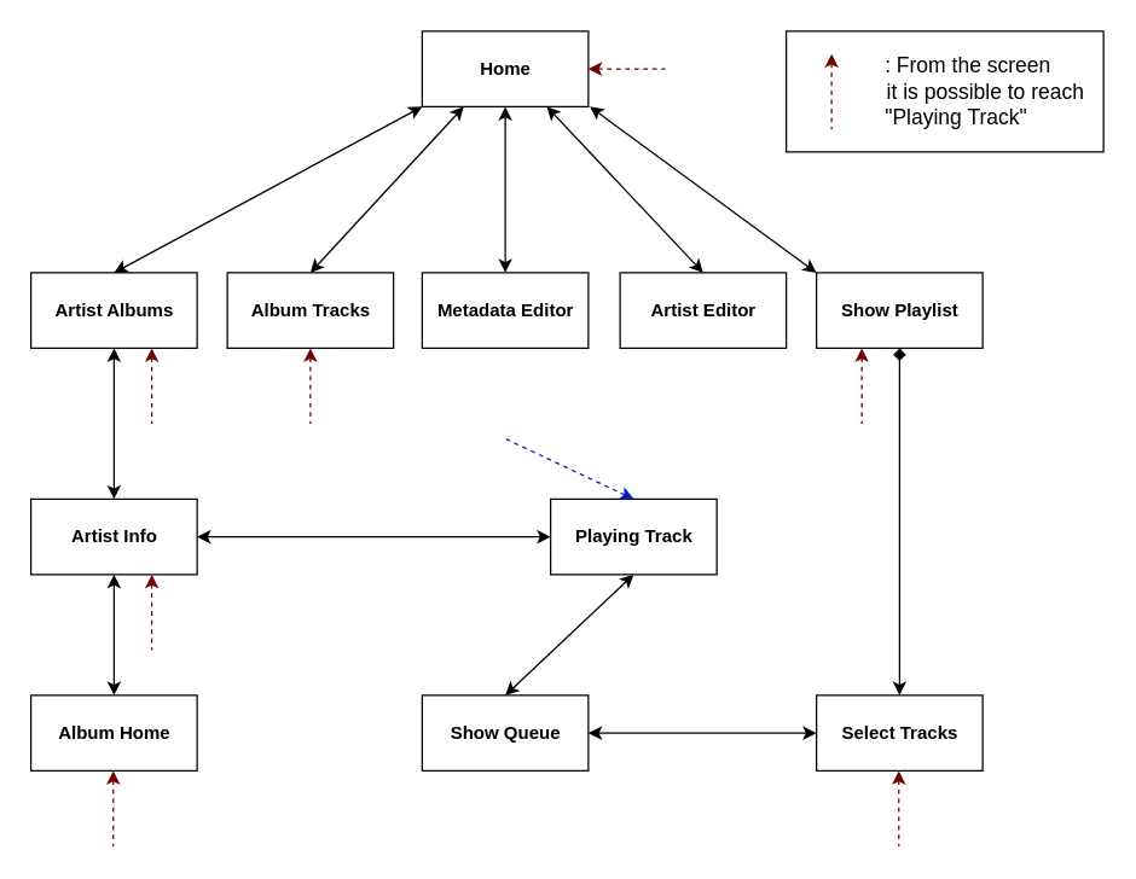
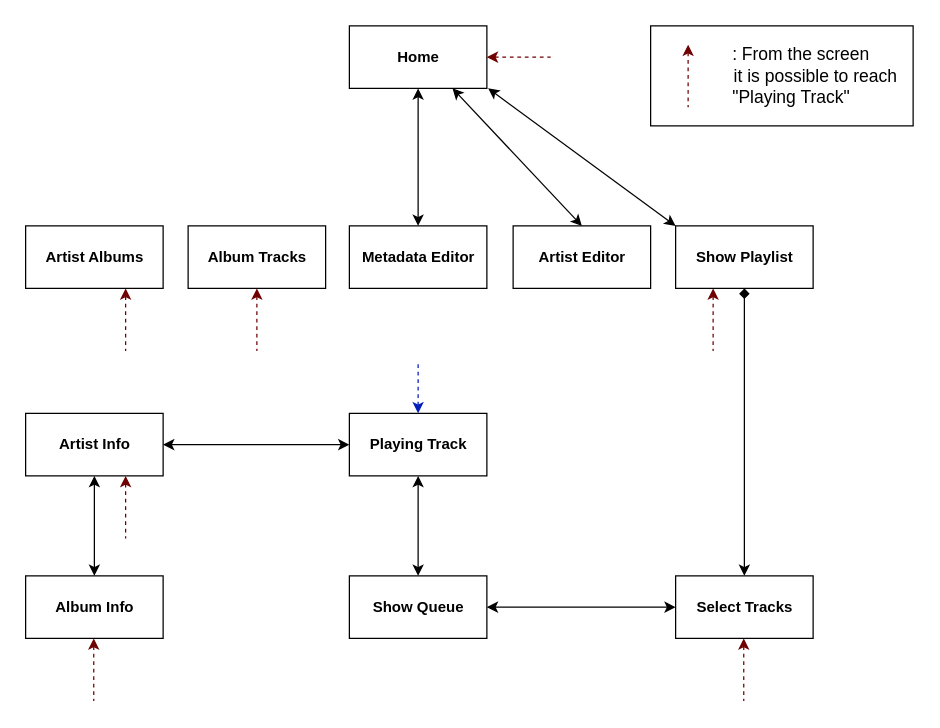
  <mxCell id="0" />
  <mxCell id="1" parent="0" />
  <mxCell id="2" value="&lt;b&gt;Home&lt;/b&gt;" style="html=1;" parent="1" vertex="1"><mxGeometry x="279" y="20" width="110" height="50" as="geometry" /></mxCell>
  <mxCell id="3" value="&lt;b&gt;Artist Editor&lt;/b&gt;" style="html=1;" parent="1" vertex="1"><mxGeometry x="410" y="180" width="110" height="50" as="geometry" /></mxCell>
  <mxCell id="4" value="&lt;div&gt;&lt;b&gt;Metadata Editor&lt;/b&gt;&lt;/div&gt;" style="html=1;" parent="1" vertex="1"><mxGeometry x="279" y="180" width="110" height="50" as="geometry" /></mxCell>
  <mxCell id="5" value="&lt;b&gt;Artist Info&lt;/b&gt;" style="html=1;" parent="1" vertex="1"><mxGeometry x="20" y="330" width="110" height="50" as="geometry" /></mxCell>
- <mxCell id="6" value="&lt;div&gt;&lt;b&gt;Album Home&lt;/b&gt;&lt;/div&gt;" style="html=1;" parent="1" vertex="1"><mxGeometry x="20" y="460" width="110" height="50" as="geometry" /></mxCell>
+ <mxCell id="6" value="&lt;div&gt;&lt;b&gt;Album Info&lt;/b&gt;&lt;/div&gt;" style="html=1;" parent="1" vertex="1"><mxGeometry x="20" y="460" width="110" height="50" as="geometry" /></mxCell>
  <mxCell id="7" value="&lt;div&gt;&lt;b&gt;Album Tracks&lt;/b&gt;&lt;/div&gt;" style="html=1;" parent="1" vertex="1"><mxGeometry x="150" y="180" width="110" height="50" as="geometry" /></mxCell>
  <mxCell id="8" value="&lt;div&gt;&lt;b&gt;Artist Albums&lt;/b&gt;&lt;/div&gt;" style="html=1;" parent="1" vertex="1"><mxGeometry x="20" y="180" width="110" height="50" as="geometry" /></mxCell>
- <mxCell id="9" value="&lt;b&gt;Playing Track&lt;/b&gt;" style="html=1;" parent="1" vertex="1"><mxGeometry x="364" y="330" width="110" height="50" as="geometry" /></mxCell>
+ <mxCell id="9" value="&lt;b&gt;Playing Track&lt;/b&gt;" style="html=1;" parent="1" vertex="1"><mxGeometry x="279" y="330" width="110" height="50" as="geometry" /></mxCell>
  <mxCell id="10" value="&lt;b&gt;Select Tracks&lt;/b&gt;" style="html=1;" parent="1" vertex="1"><mxGeometry x="540" y="460" width="110" height="50" as="geometry" /></mxCell>
  <mxCell id="11" value="&lt;b&gt;Show Playlist&lt;br&gt;&lt;/b&gt;" style="html=1;" parent="1" vertex="1"><mxGeometry x="540" y="180" width="110" height="50" as="geometry" /></mxCell>
  <mxCell id="12" value="&lt;b&gt;Show Queue&lt;br&gt;&lt;/b&gt;" style="html=1;" parent="1" vertex="1"><mxGeometry x="279" y="460" width="110" height="50" as="geometry" /></mxCell>
- <mxCell id="13" value="" style="endArrow=classic;html=1;rounded=0;entryX=0.5;entryY=0;entryDx=0;entryDy=0;exitX=0.5;exitY=1;exitDx=0;exitDy=0;startArrow=classic;startFill=1;" parent="1" source="8" target="5" edge="1"><mxGeometry width="50" height="50" relative="1" as="geometry"><mxPoint x="250" y="360" as="sourcePoint" /><mxPoint x="300" y="310" as="targetPoint" /></mxGeometry></mxCell>
  <mxCell id="14" value="" style="endArrow=classic;html=1;rounded=0;entryX=1;entryY=0.5;entryDx=0;entryDy=0;exitX=0;exitY=0.5;exitDx=0;exitDy=0;startArrow=classic;startFill=1;" parent="1" source="9" target="5" edge="1"><mxGeometry width="50" height="50" relative="1" as="geometry"><mxPoint x="55" y="240" as="sourcePoint" /><mxPoint x="55" y="340" as="targetPoint" /></mxGeometry></mxCell>
  <mxCell id="15" value="" style="endArrow=classic;startArrow=classic;html=1;rounded=0;entryX=0.5;entryY=1;entryDx=0;entryDy=0;exitX=0.5;exitY=0;exitDx=0;exitDy=0;" parent="1" source="12" target="9" edge="1"><mxGeometry width="50" height="50" relative="1" as="geometry"><mxPoint x="250" y="360" as="sourcePoint" /><mxPoint x="300" y="310" as="targetPoint" /></mxGeometry></mxCell>
- <mxCell id="16" value="" style="endArrow=classic;startArrow=classic;html=1;rounded=0;exitX=0.5;exitY=0;exitDx=0;exitDy=0;entryX=0;entryY=1;entryDx=0;entryDy=0;" parent="1" source="8" target="2" edge="1"><mxGeometry width="50" height="50" relative="1" as="geometry"><mxPoint x="250" y="360" as="sourcePoint" /><mxPoint x="300" y="310" as="targetPoint" /></mxGeometry></mxCell>
- <mxCell id="17" value="" style="endArrow=classic;startArrow=classic;html=1;rounded=0;entryX=0.25;entryY=1;entryDx=0;entryDy=0;exitX=0.5;exitY=0;exitDx=0;exitDy=0;" parent="1" source="7" target="2" edge="1"><mxGeometry width="50" height="50" relative="1" as="geometry"><mxPoint x="250" y="360" as="sourcePoint" /><mxPoint x="300" y="310" as="targetPoint" /></mxGeometry></mxCell>
  <mxCell id="18" value="" style="endArrow=classic;startArrow=classic;html=1;rounded=0;exitX=0;exitY=0;exitDx=0;exitDy=0;" parent="1" source="11" edge="1"><mxGeometry width="50" height="50" relative="1" as="geometry"><mxPoint x="250" y="360" as="sourcePoint" /><mxPoint x="390" y="70" as="targetPoint" /></mxGeometry></mxCell>
  <mxCell id="19" value="" style="endArrow=classic;startArrow=classic;html=1;rounded=0;entryX=0.5;entryY=1;entryDx=0;entryDy=0;" parent="1" source="4" target="2" edge="1"><mxGeometry width="50" height="50" relative="1" as="geometry"><mxPoint x="250" y="360" as="sourcePoint" /><mxPoint x="300" y="310" as="targetPoint" /></mxGeometry></mxCell>
  <mxCell id="20" value="" style="endArrow=classic;startArrow=classic;html=1;rounded=0;entryX=0.75;entryY=1;entryDx=0;entryDy=0;exitX=0.5;exitY=0;exitDx=0;exitDy=0;" parent="1" source="3" target="2" edge="1"><mxGeometry width="50" height="50" relative="1" as="geometry"><mxPoint x="250" y="360" as="sourcePoint" /><mxPoint x="300" y="310" as="targetPoint" /></mxGeometry></mxCell>
  <mxCell id="21" value="" style="endArrow=classic;startArrow=classic;html=1;rounded=0;exitX=0.5;exitY=0;exitDx=0;exitDy=0;entryX=0.5;entryY=1;entryDx=0;entryDy=0;" parent="1" source="6" target="5" edge="1"><mxGeometry width="50" height="50" relative="1" as="geometry"><mxPoint x="250" y="400" as="sourcePoint" /><mxPoint x="300" y="350" as="targetPoint" /></mxGeometry></mxCell>
  <mxCell id="22" value="" style="endArrow=classic;startArrow=classic;html=1;rounded=0;exitX=0;exitY=0.5;exitDx=0;exitDy=0;entryX=1;entryY=0.5;entryDx=0;entryDy=0;" parent="1" source="10" target="12" edge="1"><mxGeometry width="50" height="50" relative="1" as="geometry"><mxPoint x="250" y="400" as="sourcePoint" /><mxPoint x="300" y="350" as="targetPoint" /></mxGeometry></mxCell>
  <mxCell id="23" value="" style="endArrow=diamond;startArrow=classic;html=1;rounded=0;exitX=0.5;exitY=0;exitDx=0;exitDy=0;entryX=0.5;entryY=1;entryDx=0;entryDy=0;" parent="1" source="10" target="11" edge="1"><mxGeometry width="50" height="50" relative="1" as="geometry"><mxPoint x="250" y="400" as="sourcePoint" /><mxPoint x="300" y="350" as="targetPoint" /></mxGeometry></mxCell>
  <mxCell id="24" value="" style="endArrow=none;startArrow=classic;html=1;rounded=0;exitX=0.5;exitY=0;exitDx=0;exitDy=0;startFill=1;endFill=0;dashed=1;fillColor=#0050ef;strokeColor=#001DBC;" parent="1" source="9" edge="1"><mxGeometry width="50" height="50" relative="1" as="geometry"><mxPoint x="250" y="400" as="sourcePoint" /><mxPoint x="334" y="290" as="targetPoint" /></mxGeometry></mxCell>
  <mxCell id="25" value="" style="endArrow=none;startArrow=classic;html=1;rounded=0;dashed=1;exitX=0.5;exitY=1;exitDx=0;exitDy=0;endFill=0;fillColor=#a20025;strokeColor=#6F0000;" parent="1" source="7" edge="1"><mxGeometry width="50" height="50" relative="1" as="geometry"><mxPoint x="250" y="400" as="sourcePoint" /><mxPoint x="205" y="280" as="targetPoint" /></mxGeometry></mxCell>
  <mxCell id="26" value="" style="endArrow=none;startArrow=classic;html=1;rounded=0;dashed=1;endFill=0;fillColor=#a20025;strokeColor=#6F0000;" parent="1" edge="1"><mxGeometry width="50" height="50" relative="1" as="geometry"><mxPoint x="100" y="380" as="sourcePoint" /><mxPoint x="100" y="430" as="targetPoint" /></mxGeometry></mxCell>
  <mxCell id="27" value="" style="endArrow=none;startArrow=classic;html=1;rounded=0;dashed=1;exitX=0.5;exitY=1;exitDx=0;exitDy=0;endFill=0;fillColor=#a20025;strokeColor=#6F0000;" parent="1" edge="1"><mxGeometry width="50" height="50" relative="1" as="geometry"><mxPoint x="570" y="230" as="sourcePoint" /><mxPoint x="570" y="280" as="targetPoint" /></mxGeometry></mxCell>
  <mxCell id="28" value="" style="endArrow=none;startArrow=classic;html=1;rounded=0;dashed=1;exitX=0.5;exitY=1;exitDx=0;exitDy=0;endFill=0;fillColor=#a20025;strokeColor=#6F0000;" parent="1" edge="1"><mxGeometry width="50" height="50" relative="1" as="geometry"><mxPoint x="100" y="230" as="sourcePoint" /><mxPoint x="100" y="280" as="targetPoint" /></mxGeometry></mxCell>
  <mxCell id="29" value="" style="endArrow=none;startArrow=classic;html=1;rounded=0;dashed=1;exitX=1;exitY=0.5;exitDx=0;exitDy=0;endFill=0;fillColor=#a20025;strokeColor=#6F0000;" parent="1" source="2" edge="1"><mxGeometry width="50" height="50" relative="1" as="geometry"><mxPoint x="514.5" y="20" as="sourcePoint" /><mxPoint x="440" y="45" as="targetPoint" /></mxGeometry></mxCell>
  <mxCell id="30" value="" style="endArrow=none;startArrow=classic;html=1;rounded=0;dashed=1;exitX=0.5;exitY=1;exitDx=0;exitDy=0;endFill=0;fillColor=#a20025;strokeColor=#6F0000;" parent="1" edge="1"><mxGeometry width="50" height="50" relative="1" as="geometry"><mxPoint x="74.5" y="510" as="sourcePoint" /><mxPoint x="74.5" y="560" as="targetPoint" /></mxGeometry></mxCell>
  <mxCell id="31" value="" style="endArrow=none;startArrow=classic;html=1;rounded=0;dashed=1;endFill=0;fillColor=#a20025;strokeColor=#6F0000;" parent="1" edge="1"><mxGeometry width="50" height="50" relative="1" as="geometry"><mxPoint x="594.5" y="510" as="sourcePoint" /><mxPoint x="594.5" y="560" as="targetPoint" /></mxGeometry></mxCell>
  <mxCell id="32" value="&lt;font style=&quot;font-size: 14px&quot;&gt;&amp;nbsp;&amp;nbsp;&amp;nbsp;&amp;nbsp;&amp;nbsp;&lt;span style=&quot;white-space: pre&quot;&gt;&#09;&lt;/span&gt;: From the screen &lt;br&gt;&lt;/font&gt;&lt;div style=&quot;font-size: 14px&quot;&gt;&lt;font style=&quot;font-size: 14px&quot;&gt;&amp;nbsp;&amp;nbsp;&amp;nbsp;&amp;nbsp;&amp;nbsp;&amp;nbsp;&amp;nbsp;&amp;nbsp;&amp;nbsp;&amp;nbsp; &amp;nbsp;&amp;nbsp; it is possible to reach&lt;/font&gt;&lt;/div&gt;&lt;div style=&quot;font-size: 14px&quot;&gt;&lt;font style=&quot;font-size: 14px&quot;&gt;&amp;nbsp;&amp;nbsp;&amp;nbsp; &quot;Playing Track&quot;&lt;/font&gt;&lt;/div&gt;" style="rounded=0;whiteSpace=wrap;html=1;" parent="1" vertex="1"><mxGeometry x="520" y="20" width="210" height="80" as="geometry" /></mxCell>
  <mxCell id="33" value="" style="endArrow=none;startArrow=classic;html=1;rounded=0;dashed=1;exitX=0.5;exitY=1;exitDx=0;exitDy=0;endFill=0;fillColor=#a20025;strokeColor=#6F0000;" parent="1" edge="1"><mxGeometry width="50" height="50" relative="1" as="geometry"><mxPoint x="550" y="35" as="sourcePoint" /><mxPoint x="550" y="85" as="targetPoint" /></mxGeometry></mxCell>
